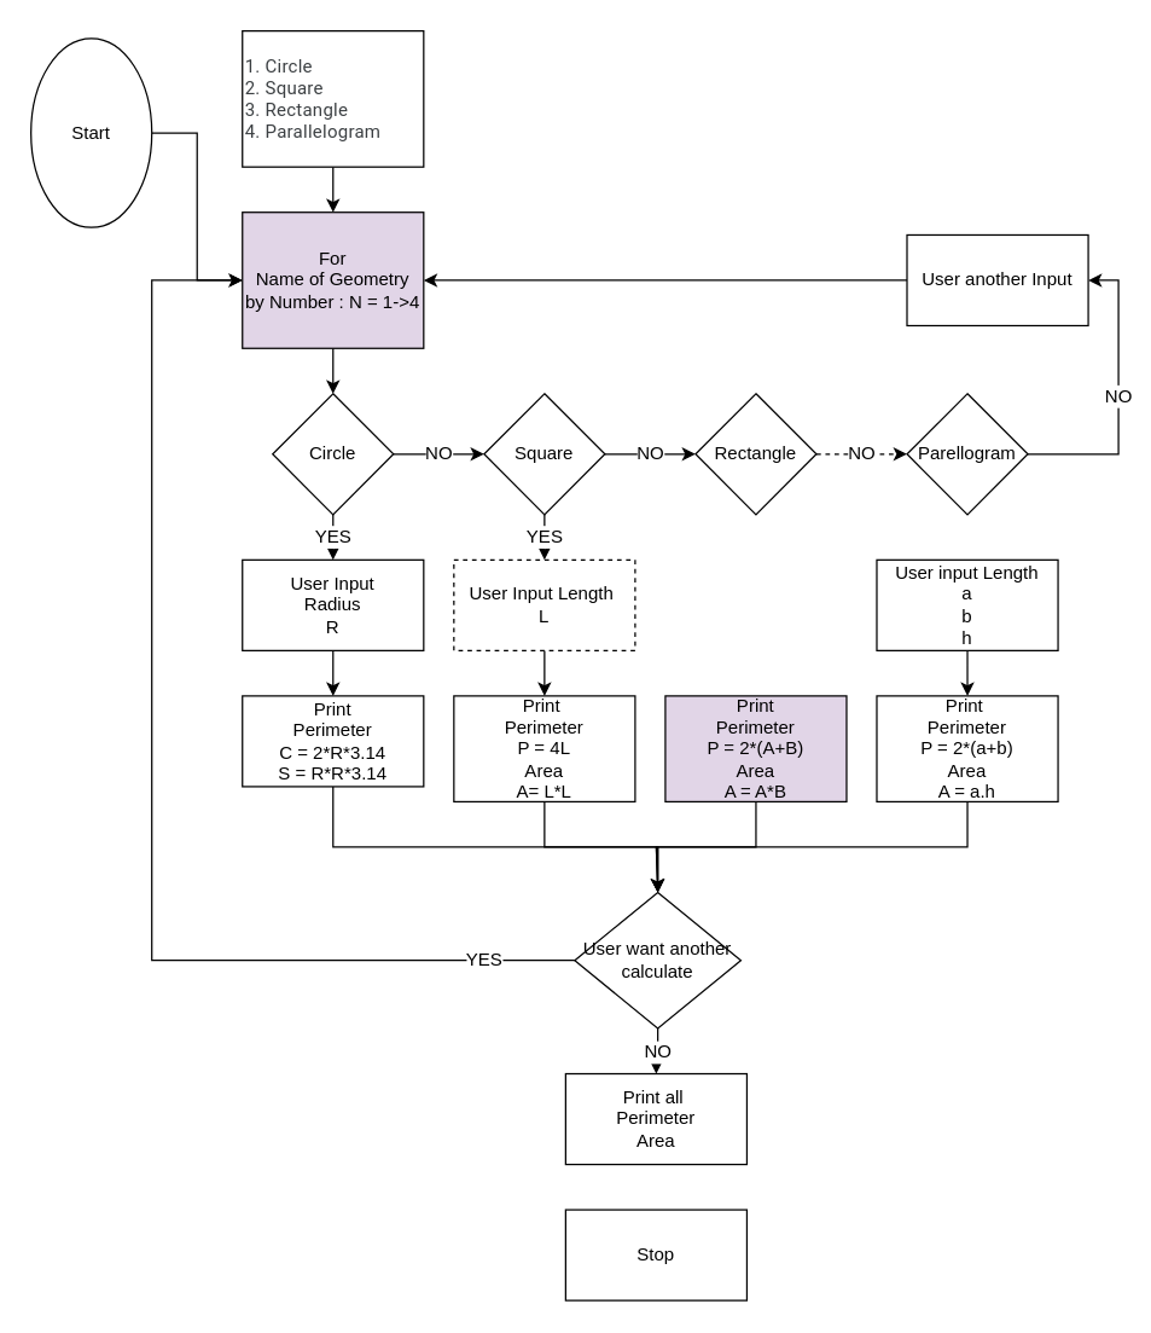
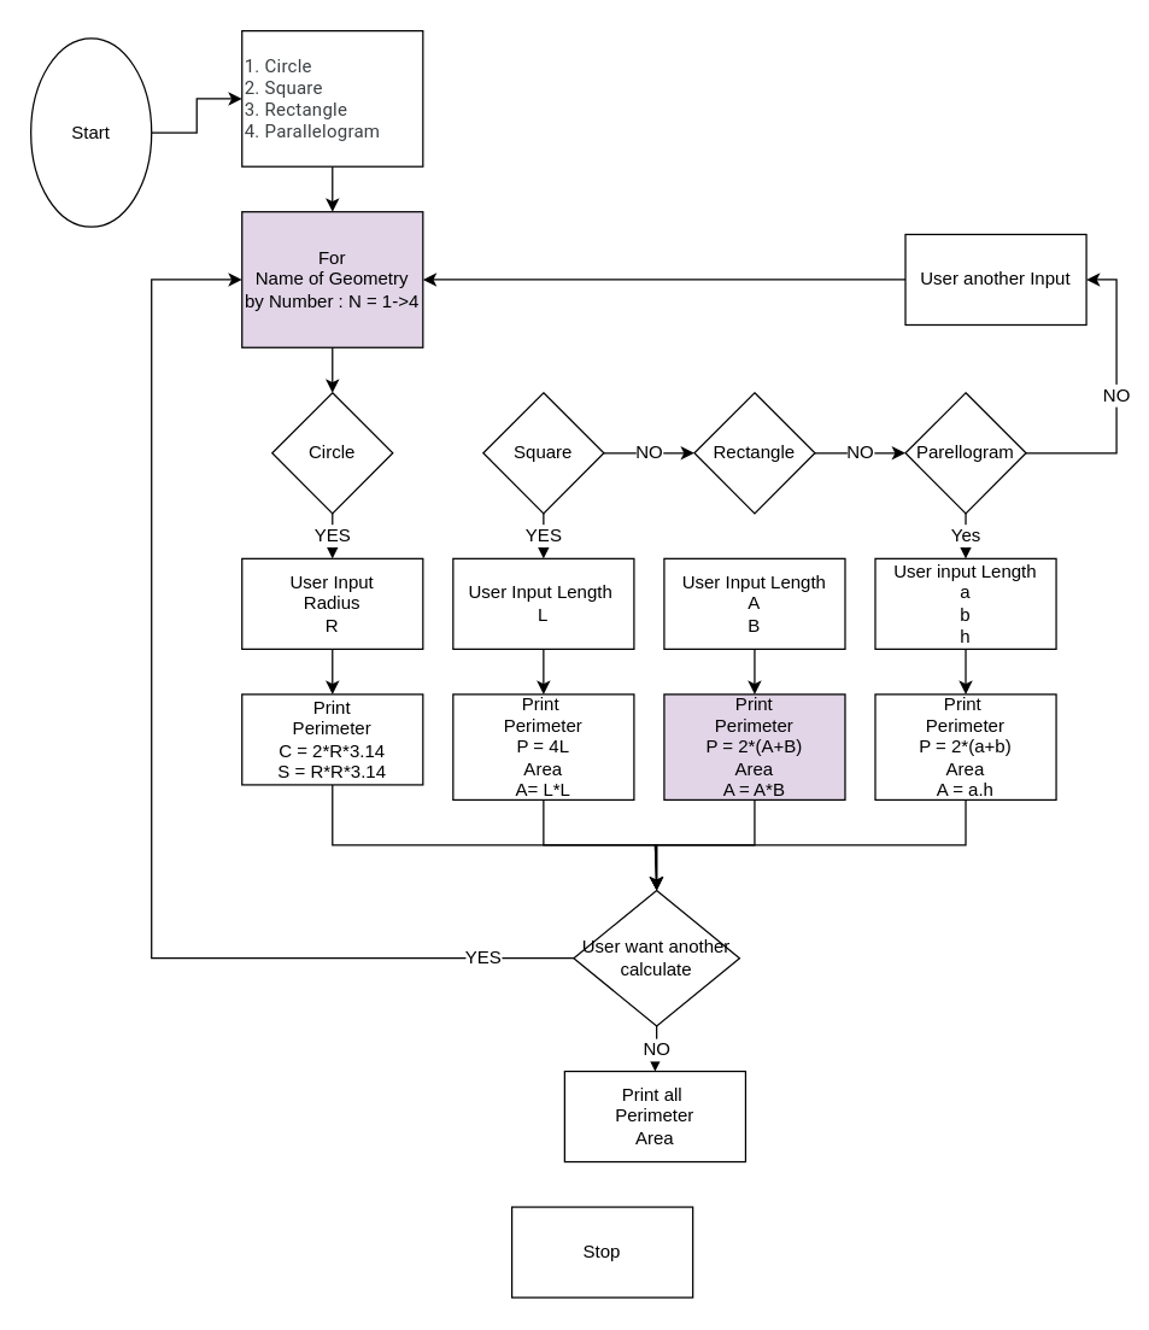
  <mxCell id="0" />
  <mxCell id="1" parent="0" />
- <mxCell id="2" value="" style="edgeStyle=orthogonalEdgeStyle;rounded=0;orthogonalLoop=1;jettySize=auto;html=1;fontSize=12;" edge="1" parent="1" source="3" target="7"><mxGeometry relative="1" as="geometry" /></mxCell>
+ <mxCell id="2" value="" style="edgeStyle=orthogonalEdgeStyle;rounded=0;orthogonalLoop=1;jettySize=auto;html=1;fontSize=12;" edge="1" parent="1" source="3" target="5"><mxGeometry relative="1" as="geometry" /></mxCell>
  <mxCell id="3" value="Start" style="ellipse;whiteSpace=wrap;html=1;aspect=fixed;fontSize=12;" vertex="1" parent="1"><mxGeometry x="20" y="25" width="80" height="125" as="geometry" /></mxCell>
  <mxCell id="4" value="" style="edgeStyle=orthogonalEdgeStyle;rounded=0;orthogonalLoop=1;jettySize=auto;html=1;fontSize=12;" edge="1" parent="1" source="5" target="7"><mxGeometry relative="1" as="geometry" /></mxCell>
  <mxCell id="5" value="&lt;span style=&quot;color: rgb(60 , 64 , 67) ; font-family: &amp;#34;roboto&amp;#34; , &amp;#34;arial&amp;#34; , sans-serif ; font-size: 12px ; letter-spacing: 0.2px&quot;&gt;1. Circle&lt;br style=&quot;font-size: 12px&quot;&gt;2. Square &lt;br&gt;3. Rectangle &lt;br&gt;4. Parallelogram&lt;/span&gt;" style="whiteSpace=wrap;html=1;fontSize=12;align=left;" vertex="1" parent="1"><mxGeometry x="160" width="120" height="90" as="geometry" y="20" /></mxCell>
  <mxCell id="6" style="edgeStyle=orthogonalEdgeStyle;rounded=0;orthogonalLoop=1;jettySize=auto;html=1;entryX=0.5;entryY=0;entryDx=0;entryDy=0;fontSize=12;" edge="1" parent="1" source="7" target="10"><mxGeometry relative="1" as="geometry" /></mxCell>
  <mxCell id="7" value="For&lt;br&gt;Name of Geometry&lt;br&gt;by Number : N = 1-&amp;gt;4" style="whiteSpace=wrap;html=1;fillColor=#e1d5e7;" vertex="1" parent="1"><mxGeometry x="160" y="140" width="120" height="90" as="geometry" /></mxCell>
  <mxCell id="8" value="YES" style="edgeStyle=orthogonalEdgeStyle;rounded=0;orthogonalLoop=1;jettySize=auto;html=1;fontSize=12;" edge="1" parent="1" source="10" target="12"><mxGeometry relative="1" as="geometry" /></mxCell>
- <mxCell id="9" value="NO" style="edgeStyle=orthogonalEdgeStyle;rounded=0;orthogonalLoop=1;jettySize=auto;html=1;fontSize=12;" edge="1" parent="1" source="10" target="17"><mxGeometry relative="1" as="geometry" /></mxCell>
  <mxCell id="10" value="Circle" style="rhombus;whiteSpace=wrap;html=1;" vertex="1" parent="1"><mxGeometry x="180" y="260" width="80" height="80" as="geometry" /></mxCell>
  <mxCell id="11" value="" style="edgeStyle=orthogonalEdgeStyle;rounded=0;orthogonalLoop=1;jettySize=auto;html=1;fontSize=12;" edge="1" parent="1" source="12" target="14"><mxGeometry relative="1" as="geometry" /></mxCell>
  <mxCell id="12" value="User Input &lt;br&gt;Radius&lt;br&gt;R" style="whiteSpace=wrap;html=1;" vertex="1" parent="1"><mxGeometry x="160" y="370" width="120" height="60" as="geometry" /></mxCell>
  <mxCell id="13" style="edgeStyle=orthogonalEdgeStyle;rounded=0;orthogonalLoop=1;jettySize=auto;html=1;entryX=0.5;entryY=0;entryDx=0;entryDy=0;fontSize=12;" edge="1" parent="1" source="14" target="39"><mxGeometry relative="1" as="geometry"><Array as="points"><mxPoint x="220" y="560" /><mxPoint x="434" y="560" /></Array></mxGeometry></mxCell>
  <mxCell id="14" value="Print &lt;br&gt;Perimeter&lt;br&gt;C = 2*R*3.14&lt;br&gt;S = R*R*3.14" style="whiteSpace=wrap;html=1;" vertex="1" parent="1"><mxGeometry x="160" y="460" width="120" height="60" as="geometry" /></mxCell>
  <mxCell id="15" value="YES" style="edgeStyle=orthogonalEdgeStyle;rounded=0;orthogonalLoop=1;jettySize=auto;html=1;fontSize=12;" edge="1" parent="1" source="17" target="19"><mxGeometry relative="1" as="geometry" /></mxCell>
  <mxCell id="16" value="NO" style="edgeStyle=orthogonalEdgeStyle;rounded=0;orthogonalLoop=1;jettySize=auto;html=1;fontSize=12;" edge="1" parent="1" source="17" target="23"><mxGeometry relative="1" as="geometry" /></mxCell>
  <mxCell id="17" value="Square" style="rhombus;whiteSpace=wrap;html=1;" vertex="1" parent="1"><mxGeometry x="320" y="260" width="80" height="80" as="geometry" /></mxCell>
  <mxCell id="18" value="" style="edgeStyle=orthogonalEdgeStyle;rounded=0;orthogonalLoop=1;jettySize=auto;html=1;fontSize=12;" edge="1" parent="1" source="19" target="21"><mxGeometry relative="1" as="geometry" /></mxCell>
- <mxCell id="19" value="User Input Length&amp;nbsp;&lt;br&gt;L" style="whiteSpace=wrap;html=1;dashed=1;" vertex="1" parent="1"><mxGeometry x="300" y="370" width="120" height="60" as="geometry" /></mxCell>
+ <mxCell id="19" value="User Input Length&amp;nbsp;&lt;br&gt;L" style="whiteSpace=wrap;html=1;" vertex="1" parent="1"><mxGeometry x="300" y="370" width="120" height="60" as="geometry" /></mxCell>
  <mxCell id="20" value="" style="edgeStyle=orthogonalEdgeStyle;rounded=0;orthogonalLoop=1;jettySize=auto;html=1;fontSize=12;" edge="1" parent="1" source="21" target="39"><mxGeometry relative="1" as="geometry" /></mxCell>
  <mxCell id="21" value="Print&amp;nbsp; &lt;br&gt;Perimeter&lt;br&gt;P = 4L&lt;br&gt;Area&lt;br&gt;A= L*L" style="whiteSpace=wrap;html=1;" vertex="1" parent="1"><mxGeometry x="300" y="460" width="120" height="70" as="geometry" /></mxCell>
- <mxCell id="22" value="NO" style="edgeStyle=orthogonalEdgeStyle;rounded=0;orthogonalLoop=1;jettySize=auto;html=1;fontSize=12;dashed=1;" edge="1" parent="1" source="23" target="30"><mxGeometry relative="1" as="geometry" /></mxCell>
+ <mxCell id="22" value="NO" style="edgeStyle=orthogonalEdgeStyle;rounded=0;orthogonalLoop=1;jettySize=auto;html=1;fontSize=12;" edge="1" parent="1" source="23" target="30"><mxGeometry relative="1" as="geometry" /></mxCell>
  <mxCell id="23" value="Rectangle" style="rhombus;whiteSpace=wrap;html=1;" vertex="1" parent="1"><mxGeometry x="460" y="260" width="80" height="80" as="geometry" /></mxCell>
+ <mxCell id="24" value="" style="edgeStyle=orthogonalEdgeStyle;rounded=0;orthogonalLoop=1;jettySize=auto;html=1;fontSize=12;" edge="1" parent="1" source="25" target="27"><mxGeometry relative="1" as="geometry" /></mxCell>
+ <mxCell id="25" value="User Input Length&lt;br&gt;A&lt;br&gt;B" style="whiteSpace=wrap;html=1;" vertex="1" parent="1"><mxGeometry x="440" y="370" width="120" height="60" as="geometry" /></mxCell>
  <mxCell id="26" style="edgeStyle=orthogonalEdgeStyle;rounded=0;orthogonalLoop=1;jettySize=auto;html=1;entryX=0.5;entryY=0;entryDx=0;entryDy=0;fontSize=12;" edge="1" parent="1" source="27" target="39"><mxGeometry relative="1" as="geometry" /></mxCell>
  <mxCell id="27" value="&amp;nbsp;Print&amp;nbsp;&lt;br&gt;Perimeter&lt;br&gt;P = 2*(A+B)&lt;br&gt;Area&lt;br&gt;A = A*B" style="whiteSpace=wrap;html=1;fillColor=#e1d5e7;" vertex="1" parent="1"><mxGeometry x="440" y="460" width="120" height="70" as="geometry" /></mxCell>
+ <mxCell id="28" value="Yes" style="edgeStyle=orthogonalEdgeStyle;rounded=0;orthogonalLoop=1;jettySize=auto;html=1;fontSize=12;" edge="1" parent="1" source="30" target="32"><mxGeometry relative="1" as="geometry" /></mxCell>
  <mxCell id="29" value="NO" style="edgeStyle=orthogonalEdgeStyle;rounded=0;orthogonalLoop=1;jettySize=auto;html=1;entryX=1;entryY=0.5;entryDx=0;entryDy=0;fontSize=12;" edge="1" parent="1" source="30" target="36"><mxGeometry relative="1" as="geometry"><Array as="points"><mxPoint x="740" y="300" /><mxPoint x="740" y="185" /></Array></mxGeometry></mxCell>
  <mxCell id="30" value="Parellogram" style="rhombus;whiteSpace=wrap;html=1;" vertex="1" parent="1"><mxGeometry x="600" y="260" width="80" height="80" as="geometry" /></mxCell>
  <mxCell id="31" value="" style="edgeStyle=orthogonalEdgeStyle;rounded=0;orthogonalLoop=1;jettySize=auto;html=1;fontSize=12;" edge="1" parent="1" source="32" target="34"><mxGeometry relative="1" as="geometry" /></mxCell>
  <mxCell id="32" value="User input Length&lt;br&gt;a&lt;br&gt;b&lt;br&gt;h" style="whiteSpace=wrap;html=1;" vertex="1" parent="1"><mxGeometry x="580" y="370" width="120" height="60" as="geometry" /></mxCell>
  <mxCell id="33" style="edgeStyle=orthogonalEdgeStyle;rounded=0;orthogonalLoop=1;jettySize=auto;html=1;entryX=0.5;entryY=0;entryDx=0;entryDy=0;fontSize=12;" edge="1" parent="1" source="34" target="39"><mxGeometry relative="1" as="geometry"><Array as="points"><mxPoint x="640" y="560" /><mxPoint x="434" y="560" /></Array></mxGeometry></mxCell>
  <mxCell id="34" value="Print&amp;nbsp;&lt;br&gt;Perimeter&lt;br&gt;P = 2*(a+b)&lt;br&gt;Area&lt;br&gt;A = a.h" style="whiteSpace=wrap;html=1;" vertex="1" parent="1"><mxGeometry x="580" y="460" width="120" height="70" as="geometry" /></mxCell>
  <mxCell id="35" style="edgeStyle=orthogonalEdgeStyle;rounded=0;orthogonalLoop=1;jettySize=auto;html=1;entryX=1;entryY=0.5;entryDx=0;entryDy=0;fontSize=12;" edge="1" parent="1" source="36" target="7"><mxGeometry relative="1" as="geometry" /></mxCell>
  <mxCell id="36" value="User another Input" style="whiteSpace=wrap;html=1;" vertex="1" parent="1"><mxGeometry x="600" y="155" width="120" height="60" as="geometry" /></mxCell>
  <mxCell id="37" value="NO" style="edgeStyle=orthogonalEdgeStyle;rounded=0;orthogonalLoop=1;jettySize=auto;html=1;fontSize=12;" edge="1" parent="1" source="39" target="40"><mxGeometry relative="1" as="geometry" /></mxCell>
  <mxCell id="38" value="YES" style="edgeStyle=orthogonalEdgeStyle;rounded=0;orthogonalLoop=1;jettySize=auto;html=1;entryX=0;entryY=0.5;entryDx=0;entryDy=0;fontSize=12;" edge="1" parent="1" source="39" target="7"><mxGeometry x="-0.848" relative="1" as="geometry"><Array as="points"><mxPoint x="100" y="635" /><mxPoint x="100" y="185" /></Array><mxPoint as="offset" /></mxGeometry></mxCell>
  <mxCell id="39" value="User want another calculate" style="rhombus;whiteSpace=wrap;html=1;" vertex="1" parent="1"><mxGeometry x="380" y="590" width="110" height="90" as="geometry" /></mxCell>
  <mxCell id="40" value="Print all&amp;nbsp;&lt;br&gt;Perimeter&lt;br&gt;Area" style="whiteSpace=wrap;html=1;" vertex="1" parent="1"><mxGeometry x="374" y="710" width="120" height="60" as="geometry" /></mxCell>
- <mxCell id="41" value="Stop" style="whiteSpace=wrap;html=1;" vertex="1" parent="1"><mxGeometry x="374" y="800" width="120" height="60" as="geometry" /></mxCell>
+ <mxCell id="41" value="Stop" style="whiteSpace=wrap;html=1;" vertex="1" parent="1"><mxGeometry x="339" y="800" width="120" height="60" as="geometry" /></mxCell>
